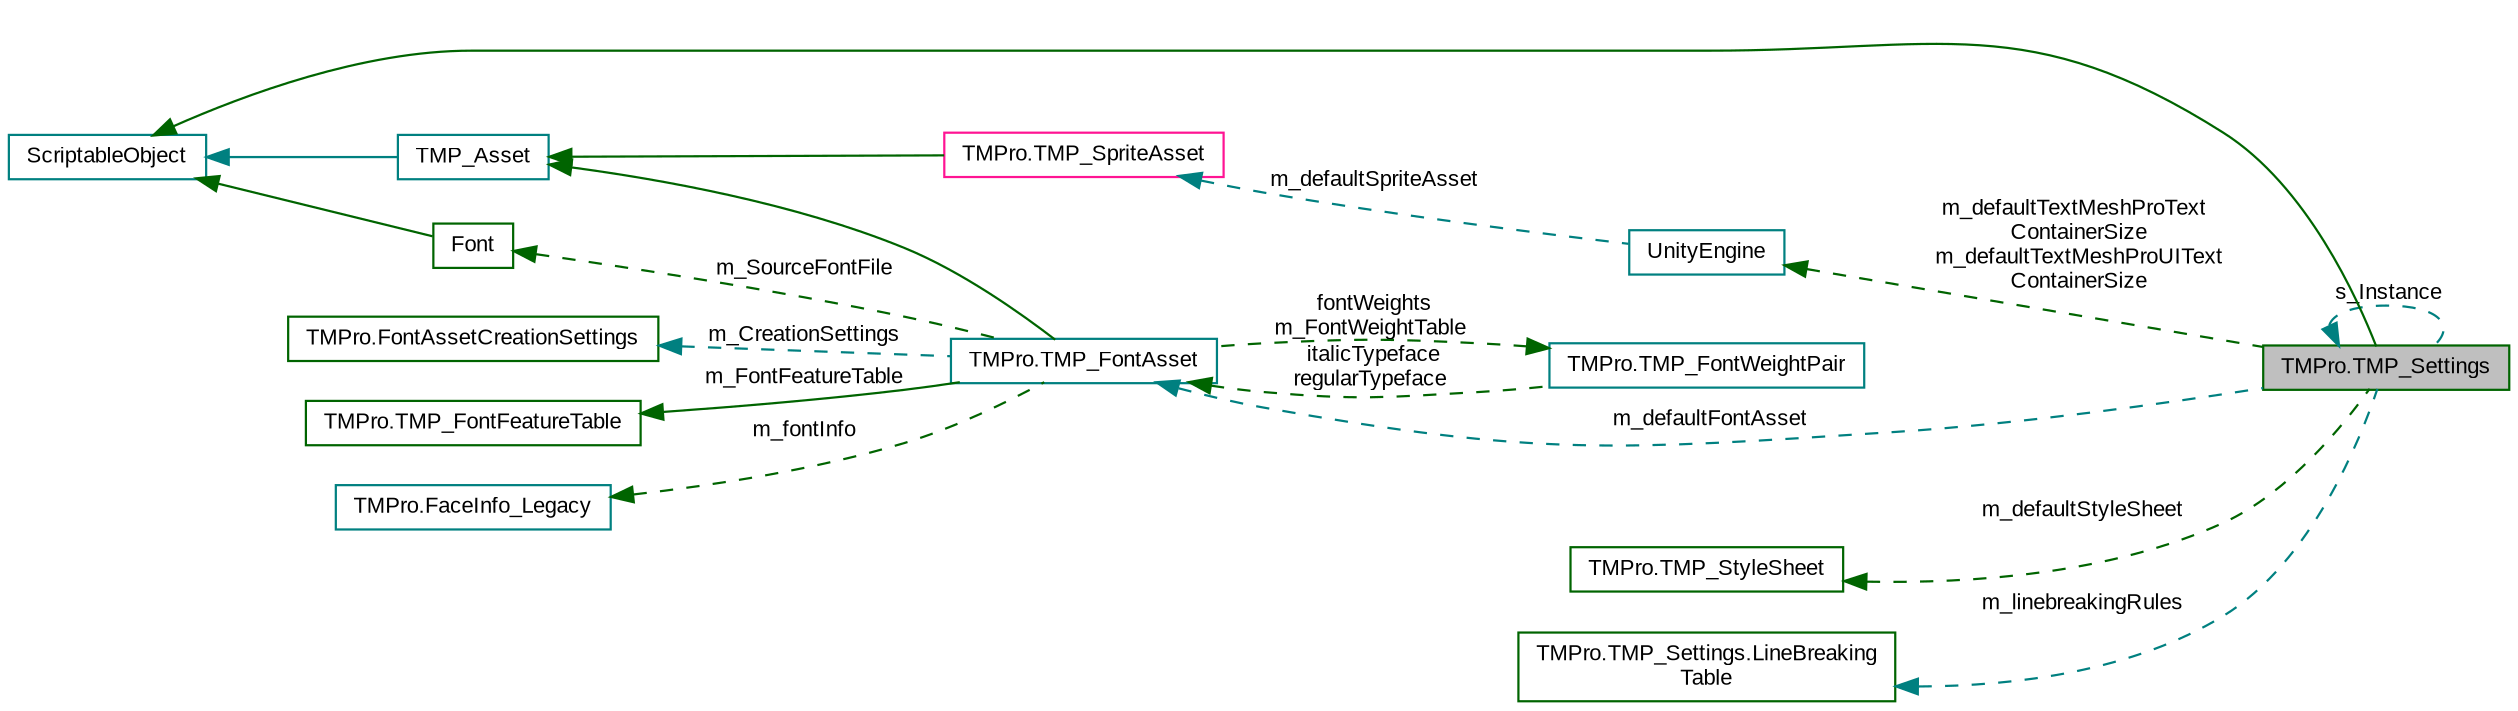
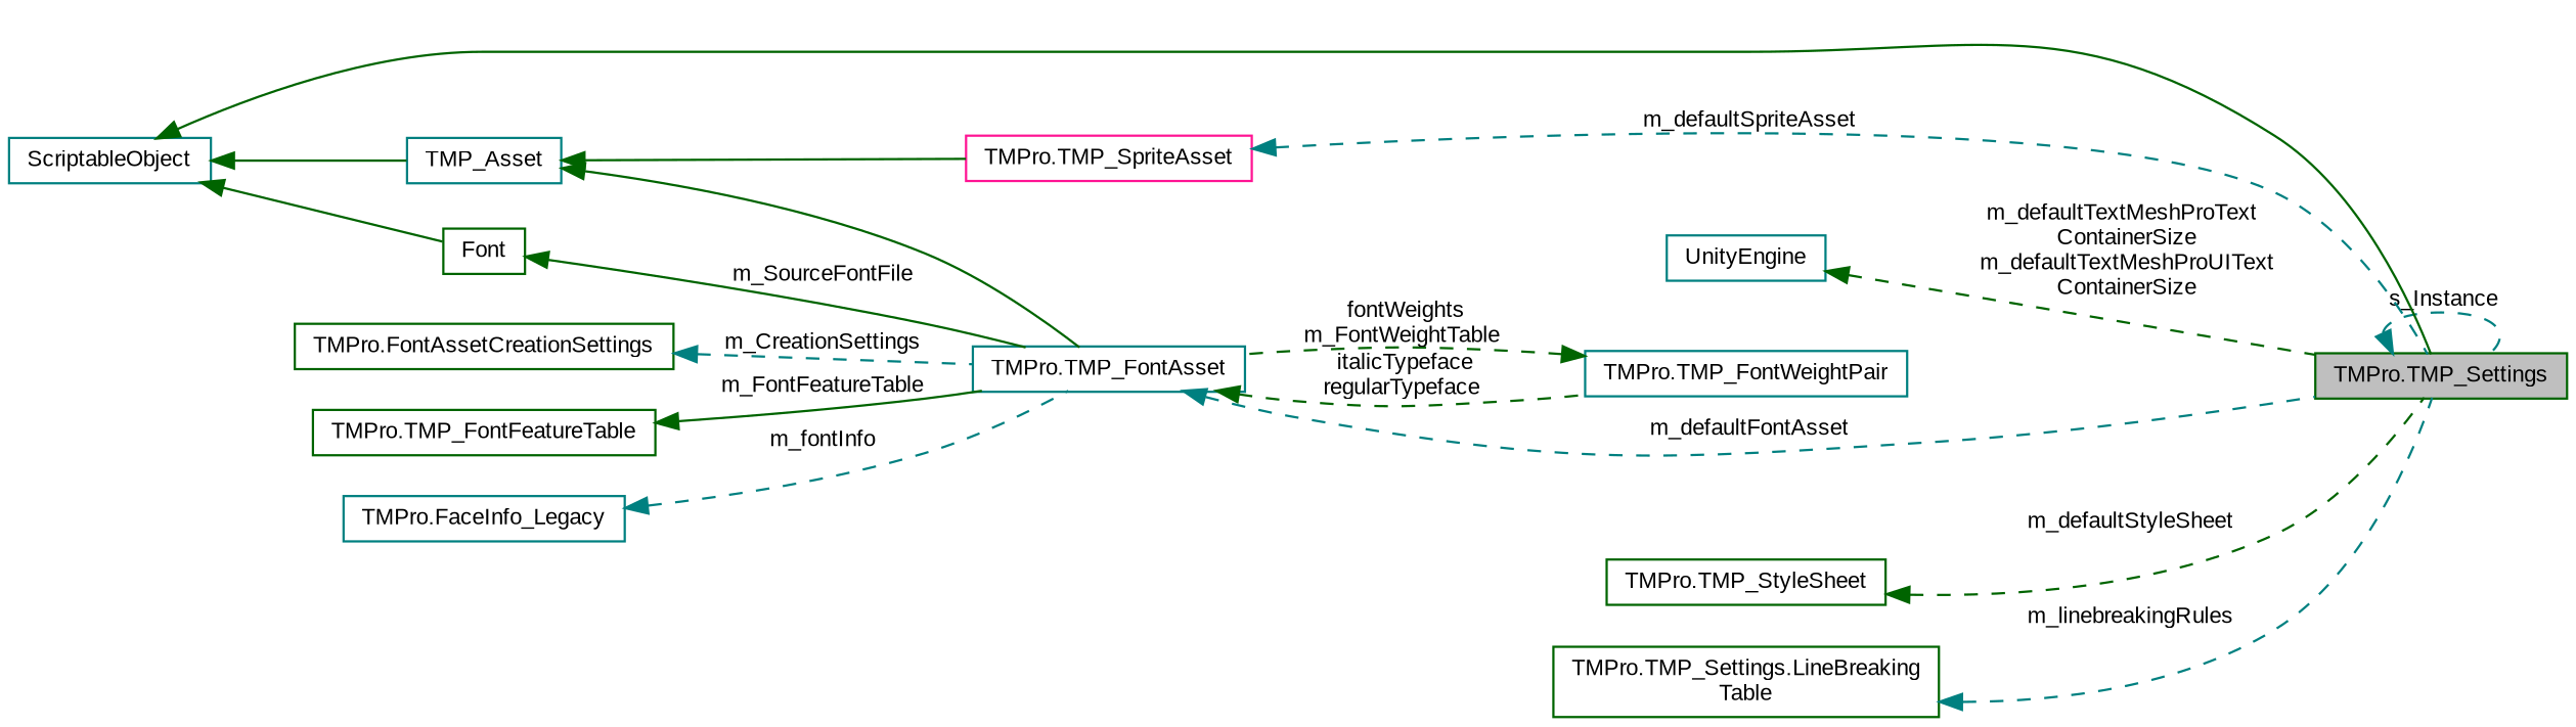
  digraph {
    fontname="Liberation Sans"
    rankdir=LR
    node [color=darkgreen fillcolor=white fontname="Liberation Sans" fontsize=10 shape=record style=filled]
    edge [color=darkgreen dir=back fontname="Liberation Sans" fontsize=10 labelfontname=Helvetica labelfontsize=10 style=dashed]
    n1 [fillcolor=grey75 fontcolor=black height=0.2 label="TMPro.TMP_Settings" width=0.4]
    n2 [color=teal height=0.2 label=ScriptableObject width=0.4]
    n3 [color=teal height=0.2 label=TMP_Asset width=0.4]
    n4 [height=0.2 label=Font width=0.4]
    n5 [color=teal height=0.2 label="TMPro.TMP_FontAsset" width=0.4]
    n6 [color=deeppink height=0.2 label="TMPro.TMP_SpriteAsset" width=0.4]
    n7 [height=0.2 label="TMPro.TMP_StyleSheet" width=0.4]
    n8 [color=teal height=0.2 label="TMPro.TMP_FontWeightPair" width=0.4]
    n9 [height=0.2 label="TMPro.FontAssetCreationSettings" width=0.4]
    n10 [height=0.2 label="TMPro.TMP_FontFeatureTable" width=0.4]
    n11 [color=teal height=0.2 label="TMPro.FaceInfo_Legacy" width=0.4]
    n12 [color=teal height=0.2 label=UnityEngine width=0.4]
    n13 [height=0.2 label="TMPro.TMP_Settings.LineBreaking\lTable" width=0.4]
    n1 -> n1 [color=teal label=" s_Instance"]
    n2 -> n1 [style=solid]
-   n2 -> n3 [color=teal style=solid]
+   n2 -> n3 [style=solid]
    n2 -> n4 [style=solid]
    n3 -> n5 [style=solid]
    n3 -> n6 [style=solid]
-   n4 -> n5 [label=" m_SourceFontFile"]
+   n4 -> n5 [label=" m_SourceFontFile" style=solid]
    n5 -> n1 [color=teal label=" m_defaultFontAsset"]
    n5 -> n8 [label=" italicTypeface\nregularTypeface"]
-   n6 -> n12 [color=teal label=" m_defaultSpriteAsset"]
+   n6 -> n1 [color=teal label=" m_defaultSpriteAsset"]
    n7 -> n1 [label=" m_defaultStyleSheet"]
    n8 -> n5 [label=" fontWeights\nm_FontWeightTable"]
    n9 -> n5 [color=teal label=" m_CreationSettings"]
    n10 -> n5 [label=" m_FontFeatureTable" style=solid]
-   n11 -> n5 [label=" m_fontInfo"]
+   n11 -> n5 [color=teal label=" m_fontInfo"]
    n12 -> n1 [label=" m_defaultTextMeshProText\lContainerSize\nm_defaultTextMeshProUIText\lContainerSize"]
    n13 -> n1 [color=teal label=" m_linebreakingRules"]
  }
